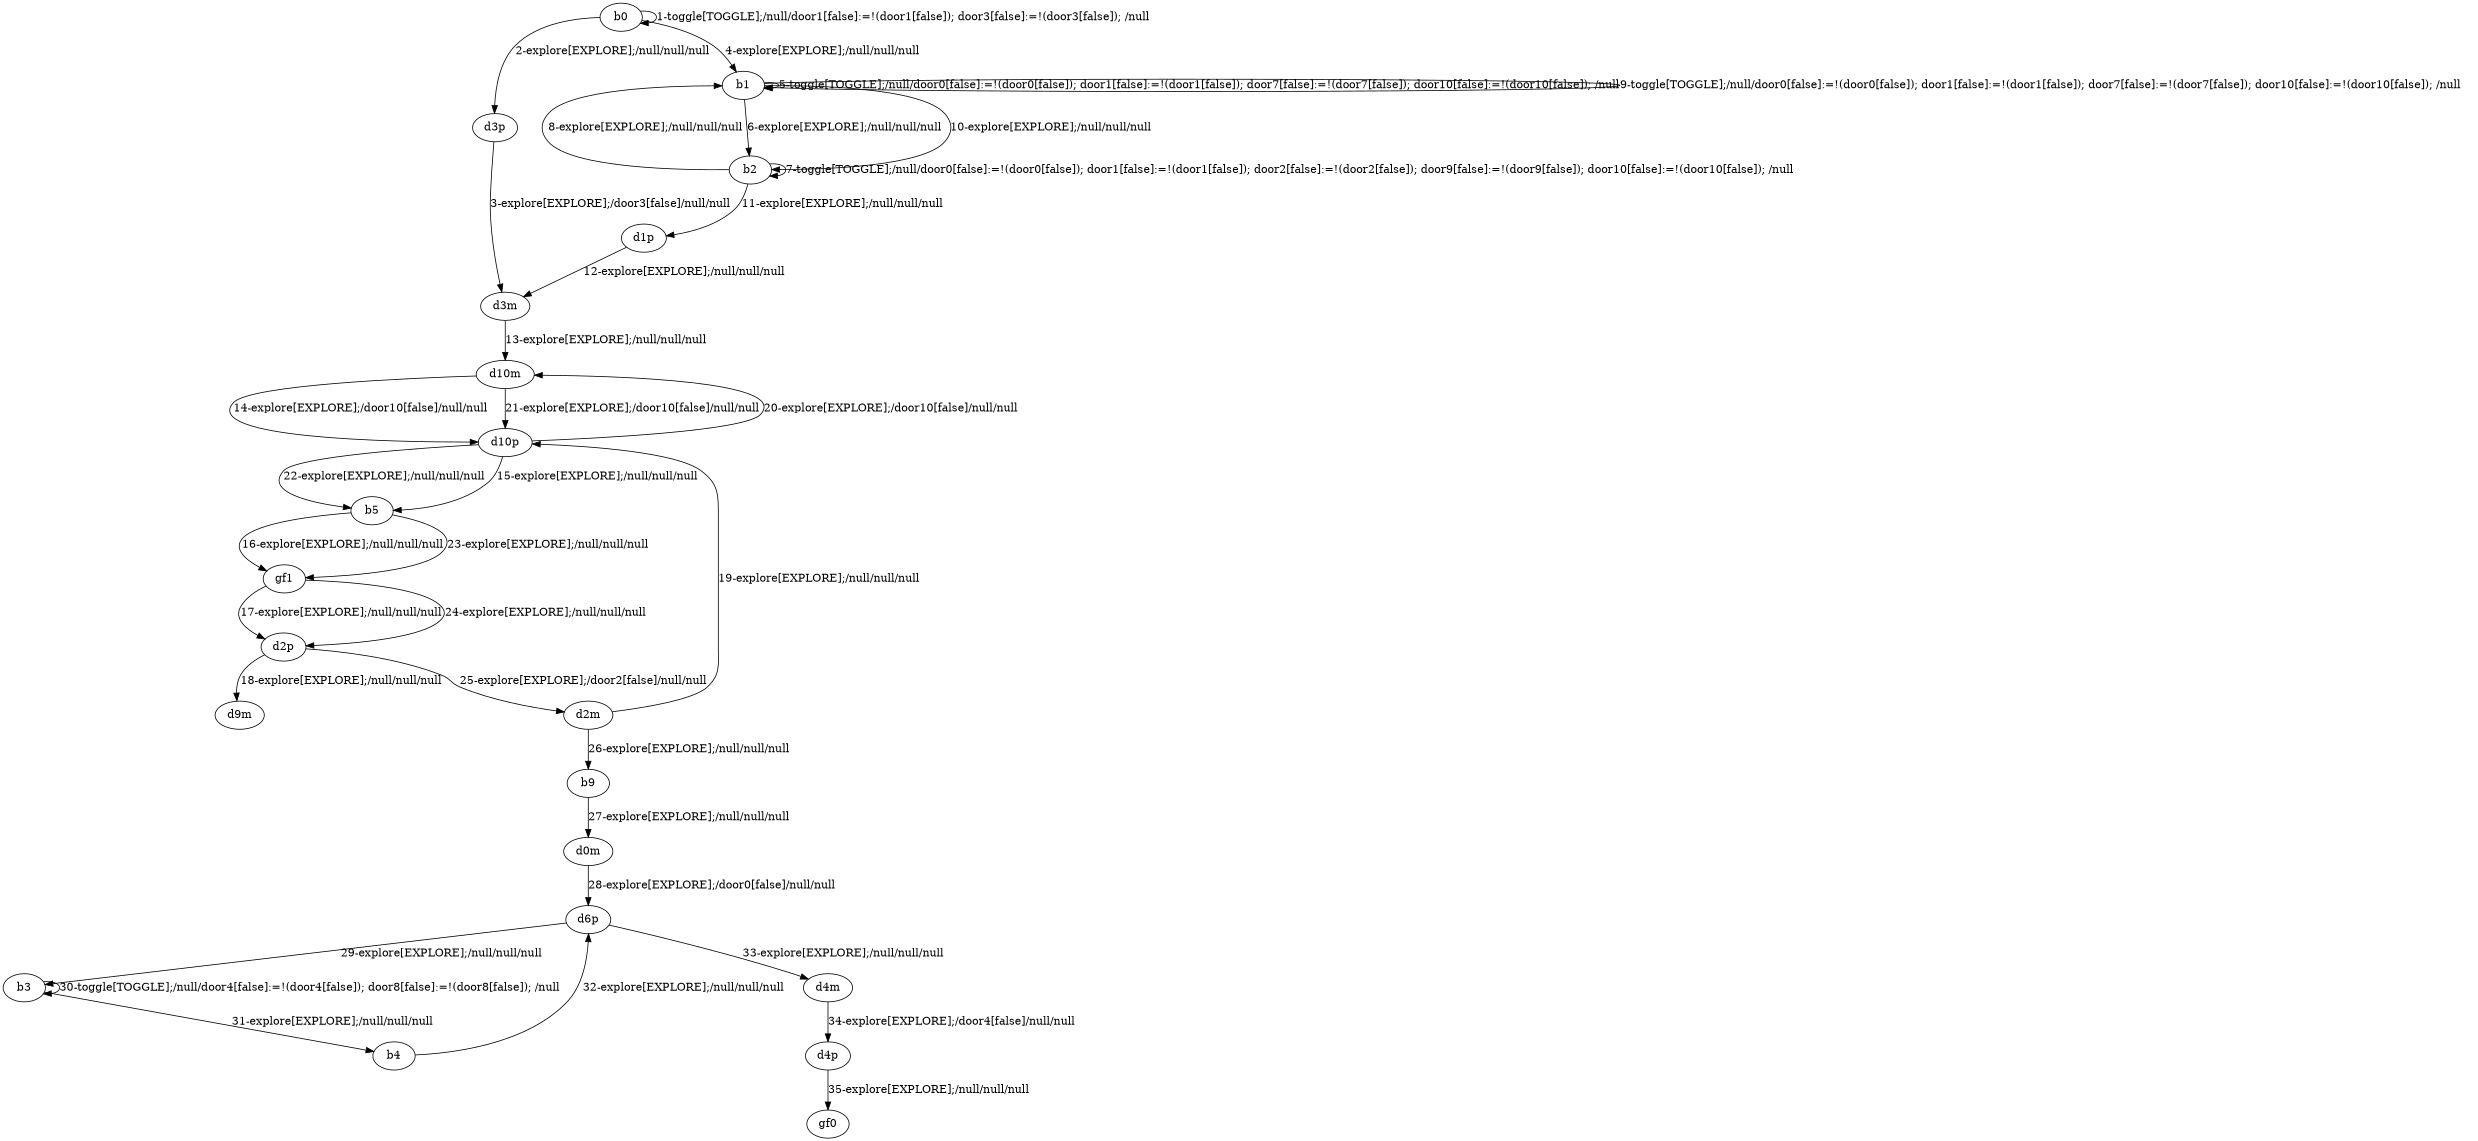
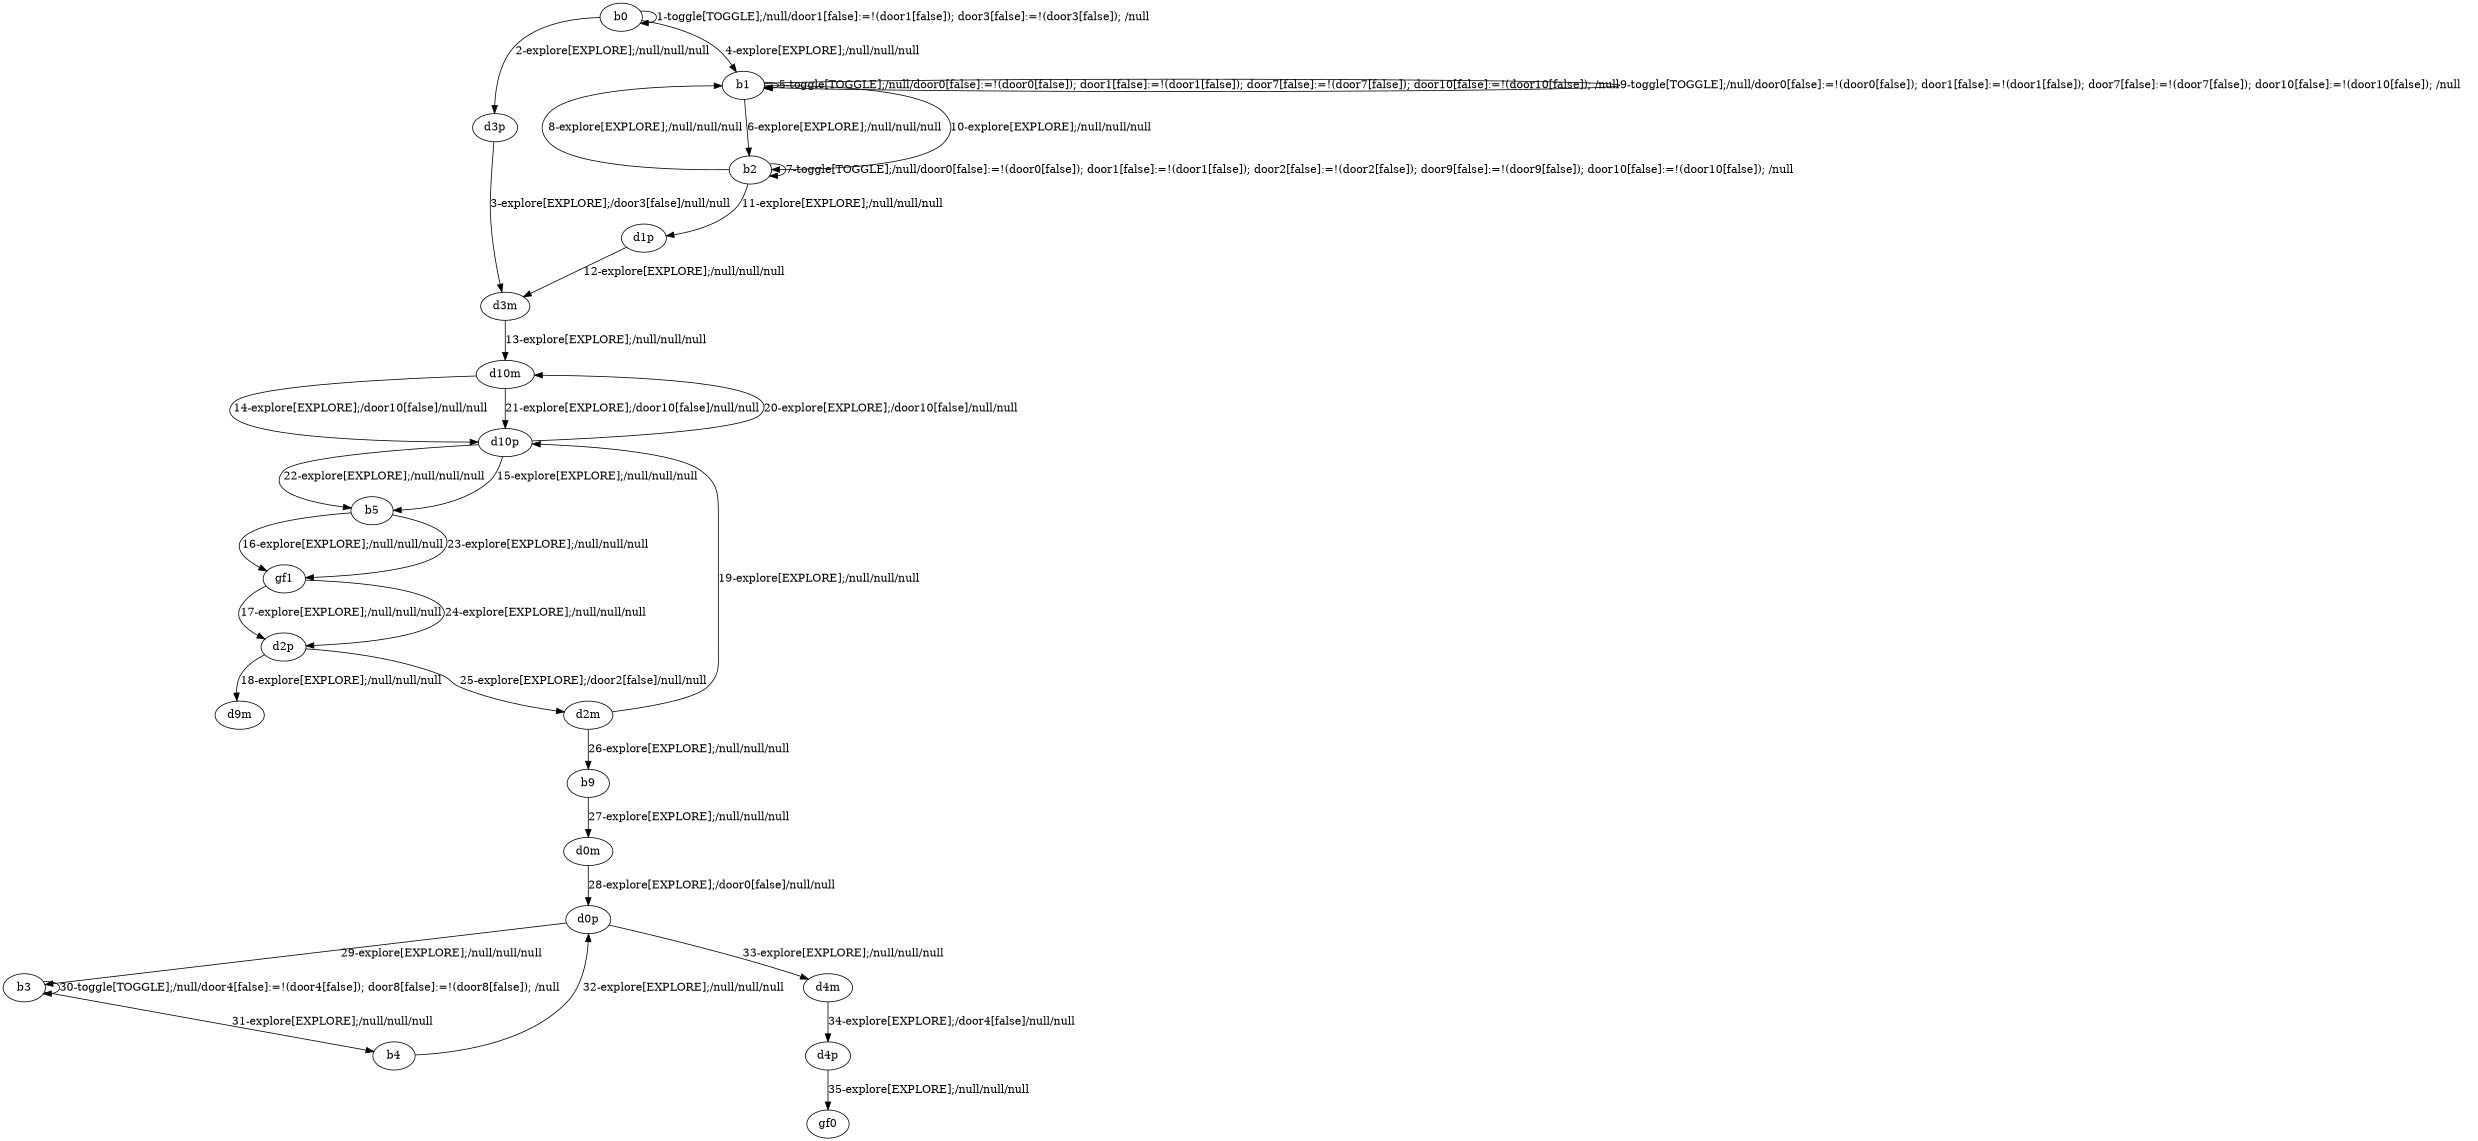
  digraph {
    b0
    d3p
    b1
    d3m
    d10m
    b2
    d10p
    d1p
    b5
    gf1
    d2p
    d9m
    d2m
    b9
    d0m
-   d0p [label=d6p]
+   d0p
    b3
    d4m
    b4
    d4p
    gf0
    b0 -> b0 [label="1-toggle[TOGGLE];/null/door1[false]:=!(door1[false]); door3[false]:=!(door3[false]); /null"]
    b0 -> d3p [label="2-explore[EXPLORE];/null/null/null"]
    b0 -> b1 [label="4-explore[EXPLORE];/null/null/null"]
    d3p -> d3m [label="3-explore[EXPLORE];/door3[false]/null/null"]
    b1 -> b1 [label="5-toggle[TOGGLE];/null/door0[false]:=!(door0[false]); door1[false]:=!(door1[false]); door7[false]:=!(door7[false]); door10[false]:=!(door10[false]); /null"]
    b1 -> b1 [label="9-toggle[TOGGLE];/null/door0[false]:=!(door0[false]); door1[false]:=!(door1[false]); door7[false]:=!(door7[false]); door10[false]:=!(door10[false]); /null"]
    b1 -> b2 [label="6-explore[EXPLORE];/null/null/null"]
    b1 -> b2 [label="10-explore[EXPLORE];/null/null/null"]
    d3m -> d10m [label="13-explore[EXPLORE];/null/null/null"]
    d10m -> d10p [label="14-explore[EXPLORE];/door10[false]/null/null"]
    d10m -> d10p [label="21-explore[EXPLORE];/door10[false]/null/null"]
    b2 -> b1 [label="8-explore[EXPLORE];/null/null/null"]
    b2 -> b2 [label="7-toggle[TOGGLE];/null/door0[false]:=!(door0[false]); door1[false]:=!(door1[false]); door2[false]:=!(door2[false]); door9[false]:=!(door9[false]); door10[false]:=!(door10[false]); /null"]
    b2 -> d1p [label="11-explore[EXPLORE];/null/null/null"]
    d10p -> d10m [label="20-explore[EXPLORE];/door10[false]/null/null"]
    d10p -> b5 [label="15-explore[EXPLORE];/null/null/null"]
    d10p -> b5 [label="22-explore[EXPLORE];/null/null/null"]
    d1p -> d3m [label="12-explore[EXPLORE];/null/null/null"]
    b5 -> gf1 [label="16-explore[EXPLORE];/null/null/null"]
    b5 -> gf1 [label="23-explore[EXPLORE];/null/null/null"]
    gf1 -> d2p [label="17-explore[EXPLORE];/null/null/null"]
    gf1 -> d2p [label="24-explore[EXPLORE];/null/null/null"]
    d2p -> d9m [label="18-explore[EXPLORE];/null/null/null"]
    d2p -> d2m [label="25-explore[EXPLORE];/door2[false]/null/null"]
    d2m -> d10p [label="19-explore[EXPLORE];/null/null/null"]
    d2m -> b9 [label="26-explore[EXPLORE];/null/null/null"]
    b9 -> d0m [label="27-explore[EXPLORE];/null/null/null"]
    d0m -> d0p [label="28-explore[EXPLORE];/door0[false]/null/null"]
    d0p -> b3 [label="29-explore[EXPLORE];/null/null/null"]
    d0p -> d4m [label="33-explore[EXPLORE];/null/null/null"]
    b3 -> b3 [label="30-toggle[TOGGLE];/null/door4[false]:=!(door4[false]); door8[false]:=!(door8[false]); /null"]
    b3 -> b4 [label="31-explore[EXPLORE];/null/null/null"]
    d4m -> d4p [label="34-explore[EXPLORE];/door4[false]/null/null"]
    b4 -> d0p [label="32-explore[EXPLORE];/null/null/null"]
    d4p -> gf0 [label="35-explore[EXPLORE];/null/null/null"]
  }
